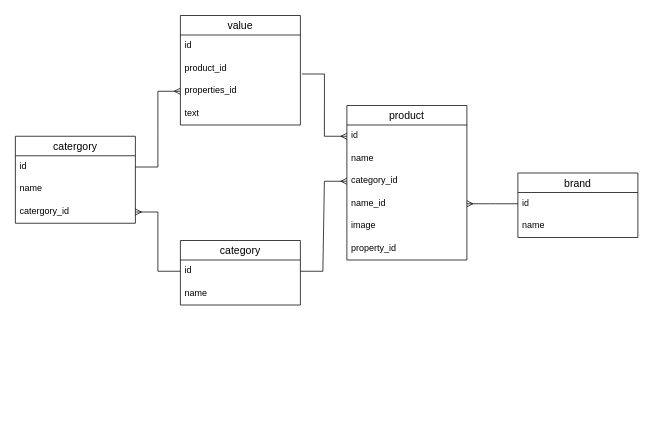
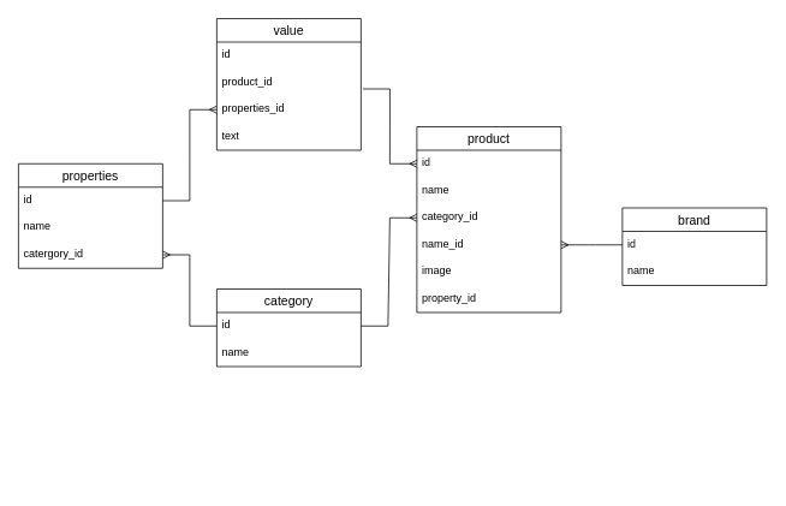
  <mxCell id="0" />
  <mxCell id="1" parent="0" />
  <mxCell id="2" value="category" style="swimlane;fontStyle=0;childLayout=stackLayout;horizontal=1;startSize=26;horizontalStack=0;resizeParent=1;resizeParentMax=0;resizeLast=0;collapsible=1;marginBottom=0;align=center;fontSize=14;" parent="1" vertex="1"><mxGeometry x="240" y="320" width="160" height="86" as="geometry" /></mxCell>
  <mxCell id="3" value="id" style="text;strokeColor=none;fillColor=none;spacingLeft=4;spacingRight=4;overflow=hidden;rotatable=0;points=[[0,0.5],[1,0.5]];portConstraint=eastwest;fontSize=12;whiteSpace=wrap;html=1;" parent="2" vertex="1"><mxGeometry y="26" width="160" height="30" as="geometry" /></mxCell>
  <mxCell id="4" value="name" style="text;strokeColor=none;fillColor=none;spacingLeft=4;spacingRight=4;overflow=hidden;rotatable=0;points=[[0,0.5],[1,0.5]];portConstraint=eastwest;fontSize=12;whiteSpace=wrap;html=1;" parent="2" vertex="1"><mxGeometry y="56" width="160" height="30" as="geometry" /></mxCell>
  <mxCell id="5" value="brand" style="swimlane;fontStyle=0;childLayout=stackLayout;horizontal=1;startSize=26;horizontalStack=0;resizeParent=1;resizeParentMax=0;resizeLast=0;collapsible=1;marginBottom=0;align=center;fontSize=14;" parent="1" vertex="1"><mxGeometry x="690" y="230" width="160" height="86" as="geometry" /></mxCell>
  <mxCell id="6" value="id" style="text;strokeColor=none;fillColor=none;spacingLeft=4;spacingRight=4;overflow=hidden;rotatable=0;points=[[0,0.5],[1,0.5]];portConstraint=eastwest;fontSize=12;whiteSpace=wrap;html=1;" parent="5" vertex="1"><mxGeometry y="26" width="160" height="30" as="geometry" /></mxCell>
  <mxCell id="7" value="name" style="text;strokeColor=none;fillColor=none;spacingLeft=4;spacingRight=4;overflow=hidden;rotatable=0;points=[[0,0.5],[1,0.5]];portConstraint=eastwest;fontSize=12;whiteSpace=wrap;html=1;" parent="5" vertex="1"><mxGeometry y="56" width="160" height="30" as="geometry" /></mxCell>
  <mxCell id="8" value="product" style="swimlane;fontStyle=0;childLayout=stackLayout;horizontal=1;startSize=26;horizontalStack=0;resizeParent=1;resizeParentMax=0;resizeLast=0;collapsible=1;marginBottom=0;align=center;fontSize=14;" parent="1" vertex="1"><mxGeometry x="462" y="140" width="160" height="206" as="geometry" /></mxCell>
  <mxCell id="9" value="id" style="text;strokeColor=none;fillColor=none;spacingLeft=4;spacingRight=4;overflow=hidden;rotatable=0;points=[[0,0.5],[1,0.5]];portConstraint=eastwest;fontSize=12;whiteSpace=wrap;html=1;" parent="8" vertex="1"><mxGeometry y="26" width="160" height="30" as="geometry" /></mxCell>
  <mxCell id="10" value="name" style="text;strokeColor=none;fillColor=none;spacingLeft=4;spacingRight=4;overflow=hidden;rotatable=0;points=[[0,0.5],[1,0.5]];portConstraint=eastwest;fontSize=12;whiteSpace=wrap;html=1;" parent="8" vertex="1"><mxGeometry y="56" width="160" height="30" as="geometry" /></mxCell>
  <mxCell id="11" value="category_id" style="text;strokeColor=none;fillColor=none;spacingLeft=4;spacingRight=4;overflow=hidden;rotatable=0;points=[[0,0.5],[1,0.5]];portConstraint=eastwest;fontSize=12;whiteSpace=wrap;html=1;" parent="8" vertex="1"><mxGeometry y="86" width="160" height="30" as="geometry" /></mxCell>
  <mxCell id="12" value="name_id" style="text;strokeColor=none;fillColor=none;spacingLeft=4;spacingRight=4;overflow=hidden;rotatable=0;points=[[0,0.5],[1,0.5]];portConstraint=eastwest;fontSize=12;whiteSpace=wrap;html=1;" parent="8" vertex="1"><mxGeometry y="116" width="160" height="30" as="geometry" /></mxCell>
  <mxCell id="13" value="image" style="text;strokeColor=none;fillColor=none;spacingLeft=4;spacingRight=4;overflow=hidden;rotatable=0;points=[[0,0.5],[1,0.5]];portConstraint=eastwest;fontSize=12;whiteSpace=wrap;html=1;" parent="8" vertex="1"><mxGeometry y="146" width="160" height="30" as="geometry" /></mxCell>
  <mxCell id="14" value="property_id" style="text;strokeColor=none;fillColor=none;spacingLeft=4;spacingRight=4;overflow=hidden;rotatable=0;points=[[0,0.5],[1,0.5]];portConstraint=eastwest;fontSize=12;whiteSpace=wrap;html=1;" vertex="1" parent="8"><mxGeometry y="176" width="160" height="30" as="geometry" /></mxCell>
  <mxCell id="15" value="" style="edgeStyle=entityRelationEdgeStyle;fontSize=12;html=1;endArrow=ERmany;rounded=0;entryX=0;entryY=0.5;entryDx=0;entryDy=0;" parent="1" source="3" target="11" edge="1"><mxGeometry width="100" height="100" relative="1" as="geometry"><mxPoint x="390" y="80" as="sourcePoint" /><mxPoint x="490" y="-20" as="targetPoint" /></mxGeometry></mxCell>
  <mxCell id="16" value="" style="edgeStyle=entityRelationEdgeStyle;fontSize=12;html=1;endArrow=ERmany;rounded=0;" parent="1" source="6" target="12" edge="1"><mxGeometry width="100" height="100" relative="1" as="geometry"><mxPoint x="550" y="230" as="sourcePoint" /><mxPoint x="650" y="130" as="targetPoint" /></mxGeometry></mxCell>
- <mxCell id="17" value="catergory" style="swimlane;fontStyle=0;childLayout=stackLayout;horizontal=1;startSize=26;horizontalStack=0;resizeParent=1;resizeParentMax=0;resizeLast=0;collapsible=1;marginBottom=0;align=center;fontSize=14;" parent="1" vertex="1"><mxGeometry x="20" y="181" width="160" height="116" as="geometry" /></mxCell>
+ <mxCell id="17" value="properties" style="swimlane;fontStyle=0;childLayout=stackLayout;horizontal=1;startSize=26;horizontalStack=0;resizeParent=1;resizeParentMax=0;resizeLast=0;collapsible=1;marginBottom=0;align=center;fontSize=14;" parent="1" vertex="1"><mxGeometry x="20" y="181" width="160" height="116" as="geometry" /></mxCell>
  <mxCell id="18" value="id" style="text;strokeColor=none;fillColor=none;spacingLeft=4;spacingRight=4;overflow=hidden;rotatable=0;points=[[0,0.5],[1,0.5]];portConstraint=eastwest;fontSize=12;whiteSpace=wrap;html=1;" parent="17" vertex="1"><mxGeometry y="26" width="160" height="30" as="geometry" /></mxCell>
  <mxCell id="19" value="name" style="text;strokeColor=none;fillColor=none;spacingLeft=4;spacingRight=4;overflow=hidden;rotatable=0;points=[[0,0.5],[1,0.5]];portConstraint=eastwest;fontSize=12;whiteSpace=wrap;html=1;" parent="17" vertex="1"><mxGeometry y="56" width="160" height="30" as="geometry" /></mxCell>
  <mxCell id="20" value="catergory_id" style="text;strokeColor=none;fillColor=none;spacingLeft=4;spacingRight=4;overflow=hidden;rotatable=0;points=[[0,0.5],[1,0.5]];portConstraint=eastwest;fontSize=12;whiteSpace=wrap;html=1;" parent="17" vertex="1"><mxGeometry y="86" width="160" height="30" as="geometry" /></mxCell>
  <mxCell id="21" value="value" style="swimlane;fontStyle=0;childLayout=stackLayout;horizontal=1;startSize=26;horizontalStack=0;resizeParent=1;resizeParentMax=0;resizeLast=0;collapsible=1;marginBottom=0;align=center;fontSize=14;" vertex="1" parent="1"><mxGeometry x="240" y="20" width="160" height="146" as="geometry" /></mxCell>
  <mxCell id="22" value="id" style="text;strokeColor=none;fillColor=none;spacingLeft=4;spacingRight=4;overflow=hidden;rotatable=0;points=[[0,0.5],[1,0.5]];portConstraint=eastwest;fontSize=12;whiteSpace=wrap;html=1;" vertex="1" parent="21"><mxGeometry y="26" width="160" height="30" as="geometry" /></mxCell>
  <mxCell id="23" value="product_id" style="text;strokeColor=none;fillColor=none;spacingLeft=4;spacingRight=4;overflow=hidden;rotatable=0;points=[[0,0.5],[1,0.5]];portConstraint=eastwest;fontSize=12;whiteSpace=wrap;html=1;" vertex="1" parent="21"><mxGeometry y="56" width="160" height="30" as="geometry" /></mxCell>
  <mxCell id="24" value="properties_id" style="text;strokeColor=none;fillColor=none;spacingLeft=4;spacingRight=4;overflow=hidden;rotatable=0;points=[[0,0.5],[1,0.5]];portConstraint=eastwest;fontSize=12;whiteSpace=wrap;html=1;" vertex="1" parent="21"><mxGeometry y="86" width="160" height="30" as="geometry" /></mxCell>
  <mxCell id="25" value="text" style="text;strokeColor=none;fillColor=none;spacingLeft=4;spacingRight=4;overflow=hidden;rotatable=0;points=[[0,0.5],[1,0.5]];portConstraint=eastwest;fontSize=12;whiteSpace=wrap;html=1;" vertex="1" parent="21"><mxGeometry y="116" width="160" height="30" as="geometry" /></mxCell>
  <mxCell id="26" value="" style="edgeStyle=entityRelationEdgeStyle;fontSize=12;html=1;endArrow=ERmany;rounded=0;entryX=1;entryY=0.5;entryDx=0;entryDy=0;" edge="1" parent="1" source="3" target="20"><mxGeometry width="100" height="100" relative="1" as="geometry"><mxPoint x="440" y="420" as="sourcePoint" /><mxPoint x="540" y="320" as="targetPoint" /></mxGeometry></mxCell>
  <mxCell id="27" value="" style="edgeStyle=entityRelationEdgeStyle;fontSize=12;html=1;endArrow=ERmany;rounded=0;exitX=1;exitY=0.5;exitDx=0;exitDy=0;entryX=0;entryY=0.5;entryDx=0;entryDy=0;" edge="1" parent="1" source="18" target="24"><mxGeometry width="100" height="100" relative="1" as="geometry"><mxPoint x="390" y="484" as="sourcePoint" /><mxPoint x="456" y="330" as="targetPoint" /><Array as="points"><mxPoint x="256" y="398" /><mxPoint x="50" y="260" /><mxPoint x="50" y="410" /><mxPoint x="596" y="539" /></Array></mxGeometry></mxCell>
  <mxCell id="28" value="" style="edgeStyle=entityRelationEdgeStyle;fontSize=12;html=1;endArrow=ERmany;rounded=0;exitX=1.013;exitY=0.733;exitDx=0;exitDy=0;exitPerimeter=0;entryX=0;entryY=0.5;entryDx=0;entryDy=0;" edge="1" parent="1" source="23" target="9"><mxGeometry width="100" height="100" relative="1" as="geometry"><mxPoint x="220" y="446" as="sourcePoint" /><mxPoint x="320" y="346" as="targetPoint" /></mxGeometry></mxCell>
